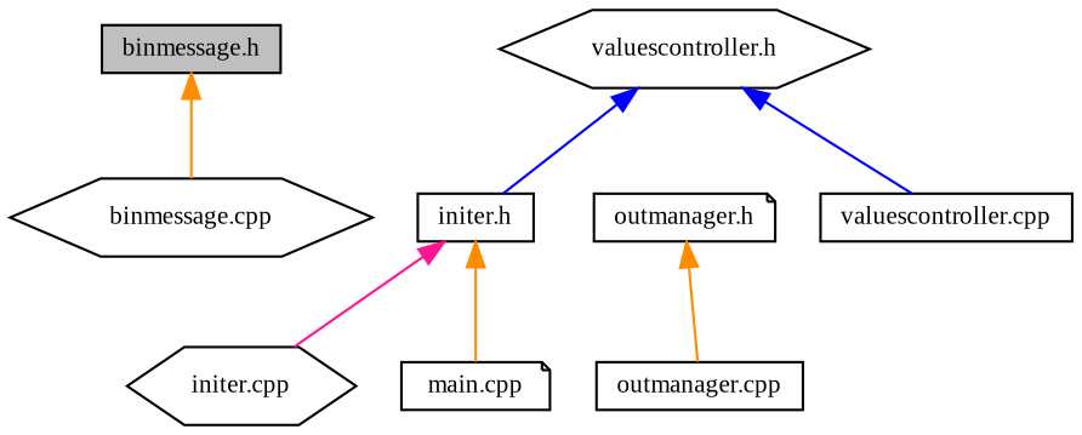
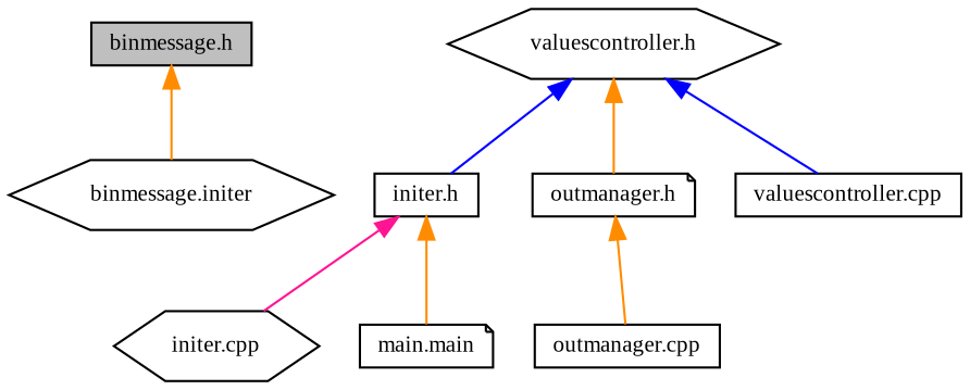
  digraph {
    fontname="Liberation Serif"
    node [color=black fillcolor=white fontname="Liberation Serif" fontsize=10 shape=box style=filled]
    edge [color=darkorange dir=back fontname="Liberation Serif" fontsize=10 labelfontname=Helvetica labelfontsize=10 style=solid]
    n1 [fillcolor=grey75 fontcolor=black height=0.2 label="binmessage.h" width=0.4]
-   n2 [height=0.2 label="binmessage.cpp" shape=hexagon width=0.4]
+   n2 [height=0.2 label="binmessage.initer" shape=hexagon width=0.4]
    n3 [height=0.2 label="valuescontroller.h" shape=hexagon width=0.4]
    n4 [height=0.2 label="initer.h" width=0.4]
    n5 [height=0.2 label="outmanager.h" shape=note width=0.4]
    n6 [height=0.2 label="valuescontroller.cpp" width=0.4]
    n7 [height=0.2 label="initer.cpp" shape=hexagon width=0.4]
-   n8 [height=0.2 label="main.cpp" shape=note width=0.4]
+   n8 [height=0.2 label="main.main" shape=note width=0.4]
    n9 [height=0.2 label="outmanager.cpp" width=0.4]
    n1 -> n2
    n3 -> n4 [color=blue]
+   n3 -> n5
    n3 -> n6 [color=blue]
    n4 -> n7 [color=deeppink]
    n4 -> n8
    n5 -> n9
  }
